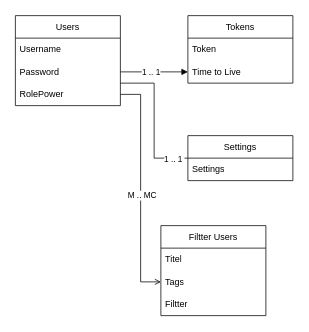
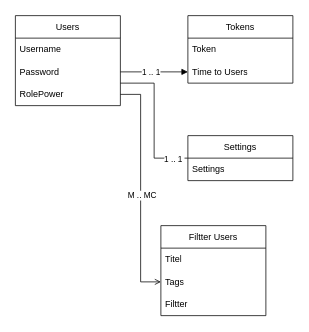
  <mxCell id="0" />
  <mxCell id="1" parent="0" />
  <mxCell id="2" style="edgeStyle=orthogonalEdgeStyle;rounded=0;orthogonalLoop=1;jettySize=auto;html=1;exitX=1;exitY=0.75;exitDx=0;exitDy=0;entryX=0;entryY=0.5;entryDx=0;entryDy=0;endArrow=none;startFill=0;" edge="1" parent="1" source="4" target="11"><mxGeometry relative="1" as="geometry" /></mxCell>
  <mxCell id="3" value="1 .. 1&amp;nbsp;" style="edgeLabel;html=1;align=center;verticalAlign=middle;resizable=0;points=[];" vertex="1" connectable="0" parent="2"><mxGeometry x="0.8" relative="1" as="geometry"><mxPoint as="offset" /></mxGeometry></mxCell>
  <mxCell id="4" value="Users" style="swimlane;fontStyle=0;childLayout=stackLayout;horizontal=1;startSize=30;horizontalStack=0;resizeParent=1;resizeParentMax=0;resizeLast=0;collapsible=1;marginBottom=0;whiteSpace=wrap;html=1;" vertex="1" parent="1"><mxGeometry x="20" y="20" width="140" height="120" as="geometry" /></mxCell>
  <mxCell id="5" value="Username" style="text;strokeColor=none;fillColor=none;align=left;verticalAlign=middle;spacingLeft=4;spacingRight=4;overflow=hidden;points=[[0,0.5],[1,0.5]];portConstraint=eastwest;rotatable=0;whiteSpace=wrap;html=1;" vertex="1" parent="4"><mxGeometry y="30" width="140" height="30" as="geometry" /></mxCell>
  <mxCell id="6" value="Password" style="text;strokeColor=none;fillColor=none;align=left;verticalAlign=middle;spacingLeft=4;spacingRight=4;overflow=hidden;points=[[0,0.5],[1,0.5]];portConstraint=eastwest;rotatable=0;whiteSpace=wrap;html=1;" vertex="1" parent="4"><mxGeometry y="60" width="140" height="30" as="geometry" /></mxCell>
  <mxCell id="7" value="RolePower" style="text;strokeColor=none;fillColor=none;align=left;verticalAlign=middle;spacingLeft=4;spacingRight=4;overflow=hidden;points=[[0,0.5],[1,0.5]];portConstraint=eastwest;rotatable=0;whiteSpace=wrap;html=1;" vertex="1" parent="4"><mxGeometry y="90" width="140" height="30" as="geometry" /></mxCell>
  <mxCell id="8" value="Tokens" style="swimlane;fontStyle=0;childLayout=stackLayout;horizontal=1;startSize=30;horizontalStack=0;resizeParent=1;resizeParentMax=0;resizeLast=0;collapsible=1;marginBottom=0;whiteSpace=wrap;html=1;" vertex="1" parent="1"><mxGeometry x="250" y="20" width="140" height="90" as="geometry" /></mxCell>
  <mxCell id="9" value="Token" style="text;strokeColor=none;fillColor=none;align=left;verticalAlign=middle;spacingLeft=4;spacingRight=4;overflow=hidden;points=[[0,0.5],[1,0.5]];portConstraint=eastwest;rotatable=0;whiteSpace=wrap;html=1;" vertex="1" parent="8"><mxGeometry y="30" width="140" height="30" as="geometry" /></mxCell>
- <mxCell id="10" value="Time to Live" style="text;strokeColor=none;fillColor=none;align=left;verticalAlign=middle;spacingLeft=4;spacingRight=4;overflow=hidden;points=[[0,0.5],[1,0.5]];portConstraint=eastwest;rotatable=0;whiteSpace=wrap;html=1;" vertex="1" parent="8"><mxGeometry y="60" width="140" height="30" as="geometry" /></mxCell>
+ <mxCell id="10" value="Time to Users" style="text;strokeColor=none;fillColor=none;align=left;verticalAlign=middle;spacingLeft=4;spacingRight=4;overflow=hidden;points=[[0,0.5],[1,0.5]];portConstraint=eastwest;rotatable=0;whiteSpace=wrap;html=1;" vertex="1" parent="8"><mxGeometry y="60" width="140" height="30" as="geometry" /></mxCell>
  <mxCell id="11" value="Settings" style="swimlane;fontStyle=0;childLayout=stackLayout;horizontal=1;startSize=30;horizontalStack=0;resizeParent=1;resizeParentMax=0;resizeLast=0;collapsible=1;marginBottom=0;whiteSpace=wrap;html=1;" vertex="1" parent="1"><mxGeometry x="250" y="180" width="140" height="60" as="geometry" /></mxCell>
  <mxCell id="12" value="Settings" style="text;strokeColor=none;fillColor=none;align=left;verticalAlign=middle;spacingLeft=4;spacingRight=4;overflow=hidden;points=[[0,0.5],[1,0.5]];portConstraint=eastwest;rotatable=0;whiteSpace=wrap;html=1;" vertex="1" parent="11"><mxGeometry y="30" width="140" height="30" as="geometry" /></mxCell>
  <mxCell id="13" style="edgeStyle=orthogonalEdgeStyle;rounded=0;orthogonalLoop=1;jettySize=auto;html=1;entryX=0;entryY=0.5;entryDx=0;entryDy=0;endArrow=block;startFill=0;" edge="1" parent="1" source="6" target="10"><mxGeometry relative="1" as="geometry" /></mxCell>
  <mxCell id="14" value="1 .. 1" style="edgeLabel;html=1;align=center;verticalAlign=middle;resizable=0;points=[];" vertex="1" connectable="0" parent="13"><mxGeometry x="-0.111" y="1" relative="1" as="geometry"><mxPoint as="offset" /></mxGeometry></mxCell>
  <mxCell id="15" value="Filtter Users" style="swimlane;fontStyle=0;childLayout=stackLayout;horizontal=1;startSize=30;horizontalStack=0;resizeParent=1;resizeParentMax=0;resizeLast=0;collapsible=1;marginBottom=0;whiteSpace=wrap;html=1;" vertex="1" parent="1"><mxGeometry x="214" y="300" width="140" height="120" as="geometry" /></mxCell>
  <mxCell id="16" value="Titel" style="text;strokeColor=none;fillColor=none;align=left;verticalAlign=middle;spacingLeft=4;spacingRight=4;overflow=hidden;points=[[0,0.5],[1,0.5]];portConstraint=eastwest;rotatable=0;whiteSpace=wrap;html=1;" vertex="1" parent="15"><mxGeometry y="30" width="140" height="30" as="geometry" /></mxCell>
  <mxCell id="17" value="Tags" style="text;strokeColor=none;fillColor=none;align=left;verticalAlign=middle;spacingLeft=4;spacingRight=4;overflow=hidden;points=[[0,0.5],[1,0.5]];portConstraint=eastwest;rotatable=0;whiteSpace=wrap;html=1;" vertex="1" parent="15"><mxGeometry y="60" width="140" height="30" as="geometry" /></mxCell>
  <mxCell id="18" value="Filtter" style="text;strokeColor=none;fillColor=none;align=left;verticalAlign=middle;spacingLeft=4;spacingRight=4;overflow=hidden;points=[[0,0.5],[1,0.5]];portConstraint=eastwest;rotatable=0;whiteSpace=wrap;html=1;" vertex="1" parent="15"><mxGeometry y="90" width="140" height="30" as="geometry" /></mxCell>
  <mxCell id="19" style="edgeStyle=orthogonalEdgeStyle;rounded=0;orthogonalLoop=1;jettySize=auto;html=1;exitX=1;exitY=0.5;exitDx=0;exitDy=0;entryX=0;entryY=0.5;entryDx=0;entryDy=0;endArrow=open;startFill=0;" edge="1" parent="1" source="7" target="17"><mxGeometry relative="1" as="geometry" /></mxCell>
  <mxCell id="20" value="M .. MC" style="edgeLabel;html=1;align=center;verticalAlign=middle;resizable=0;points=[];" vertex="1" connectable="0" parent="19"><mxGeometry x="0.059" y="1" relative="1" as="geometry"><mxPoint as="offset" /></mxGeometry></mxCell>
